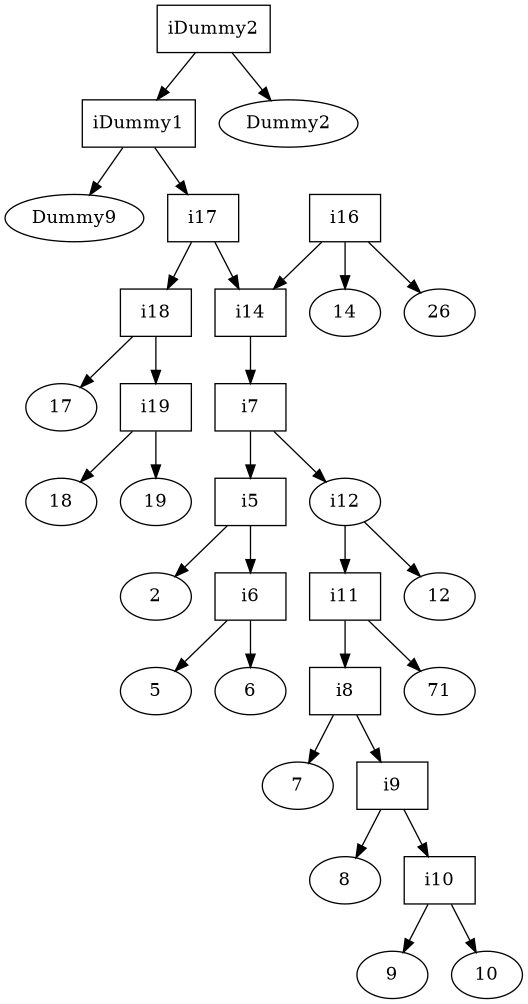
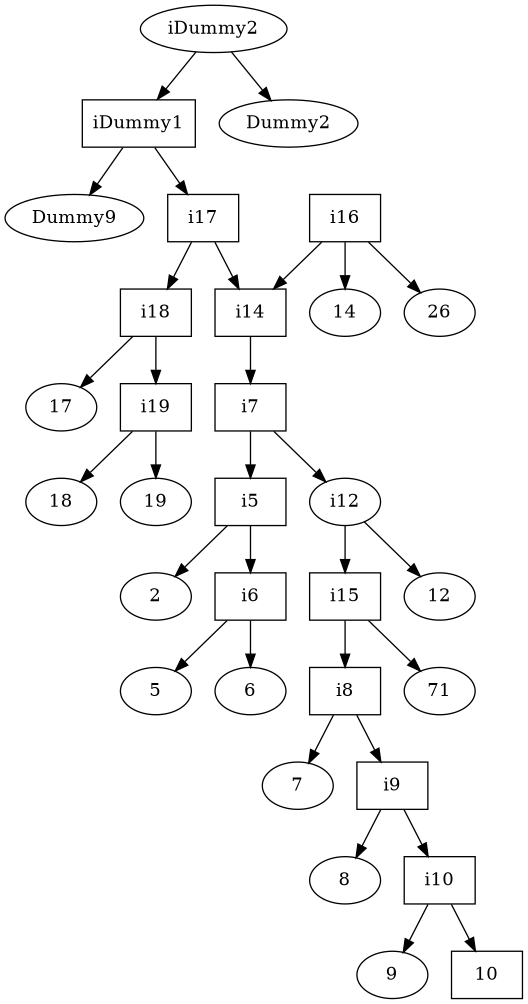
  digraph {
-   iDummy2 [shape=box]
+   iDummy2 [shape=ellipse]
    iDummy1 [shape=box]
    Dummy2
    i17 [shape=box]
    n5 [label=Dummy9]
    i14 [shape=box]
    i18 [shape=box]
    i7 [shape=box]
    17
    i19 [shape=box]
    i5 [shape=box]
    i12 [shape=ellipse]
    i16 [shape=box]
    14
    n15 [label=26]
    18
    19
    2
    i6 [shape=box]
-   i11 [shape=box]
+   i11 [shape=box label=i15]
    12
    5
    6
    i8 [shape=box]
    n25 [label=71]
    7
    i9 [shape=box]
    8
    i10 [shape=box]
    9
-   10
+   10 [shape=box]
    iDummy2 -> iDummy1
    iDummy2 -> Dummy2
    iDummy1 -> i17
    iDummy1 -> n5
    i17 -> i14
    i17 -> i18
    i14 -> i7
    i18 -> 17
    i18 -> i19
    i7 -> i5
    i7 -> i12
    i19 -> 18
    i19 -> 19
    i5 -> 2
    i5 -> i6
    i12 -> i11
    i12 -> 12
    i16 -> i14
    i16 -> 14
    i16 -> n15
    i6 -> 5
    i6 -> 6
    i11 -> i8
    i11 -> n25
    i8 -> 7
    i8 -> i9
    i9 -> 8
    i9 -> i10
    i10 -> 9
    i10 -> 10
  }
